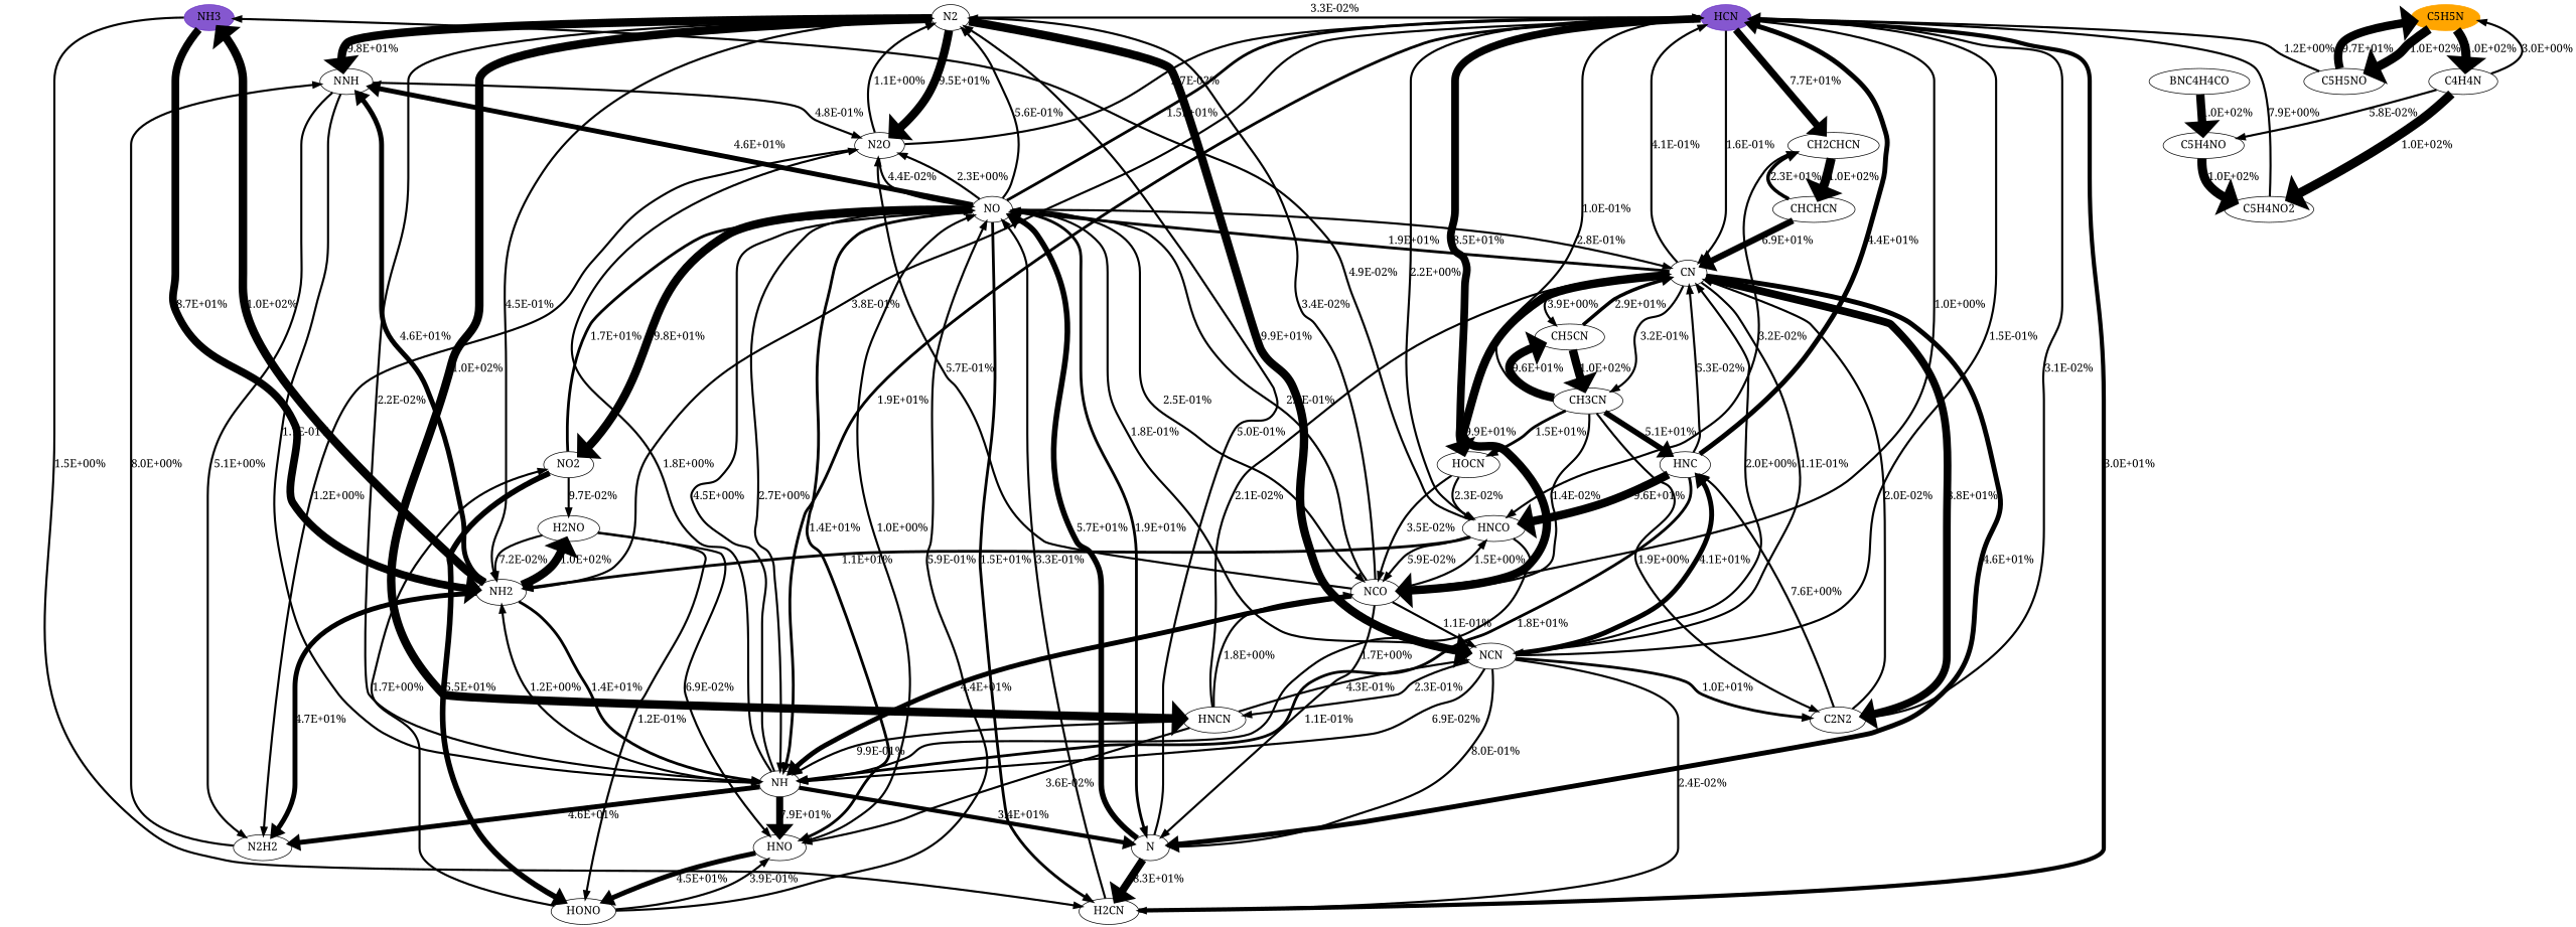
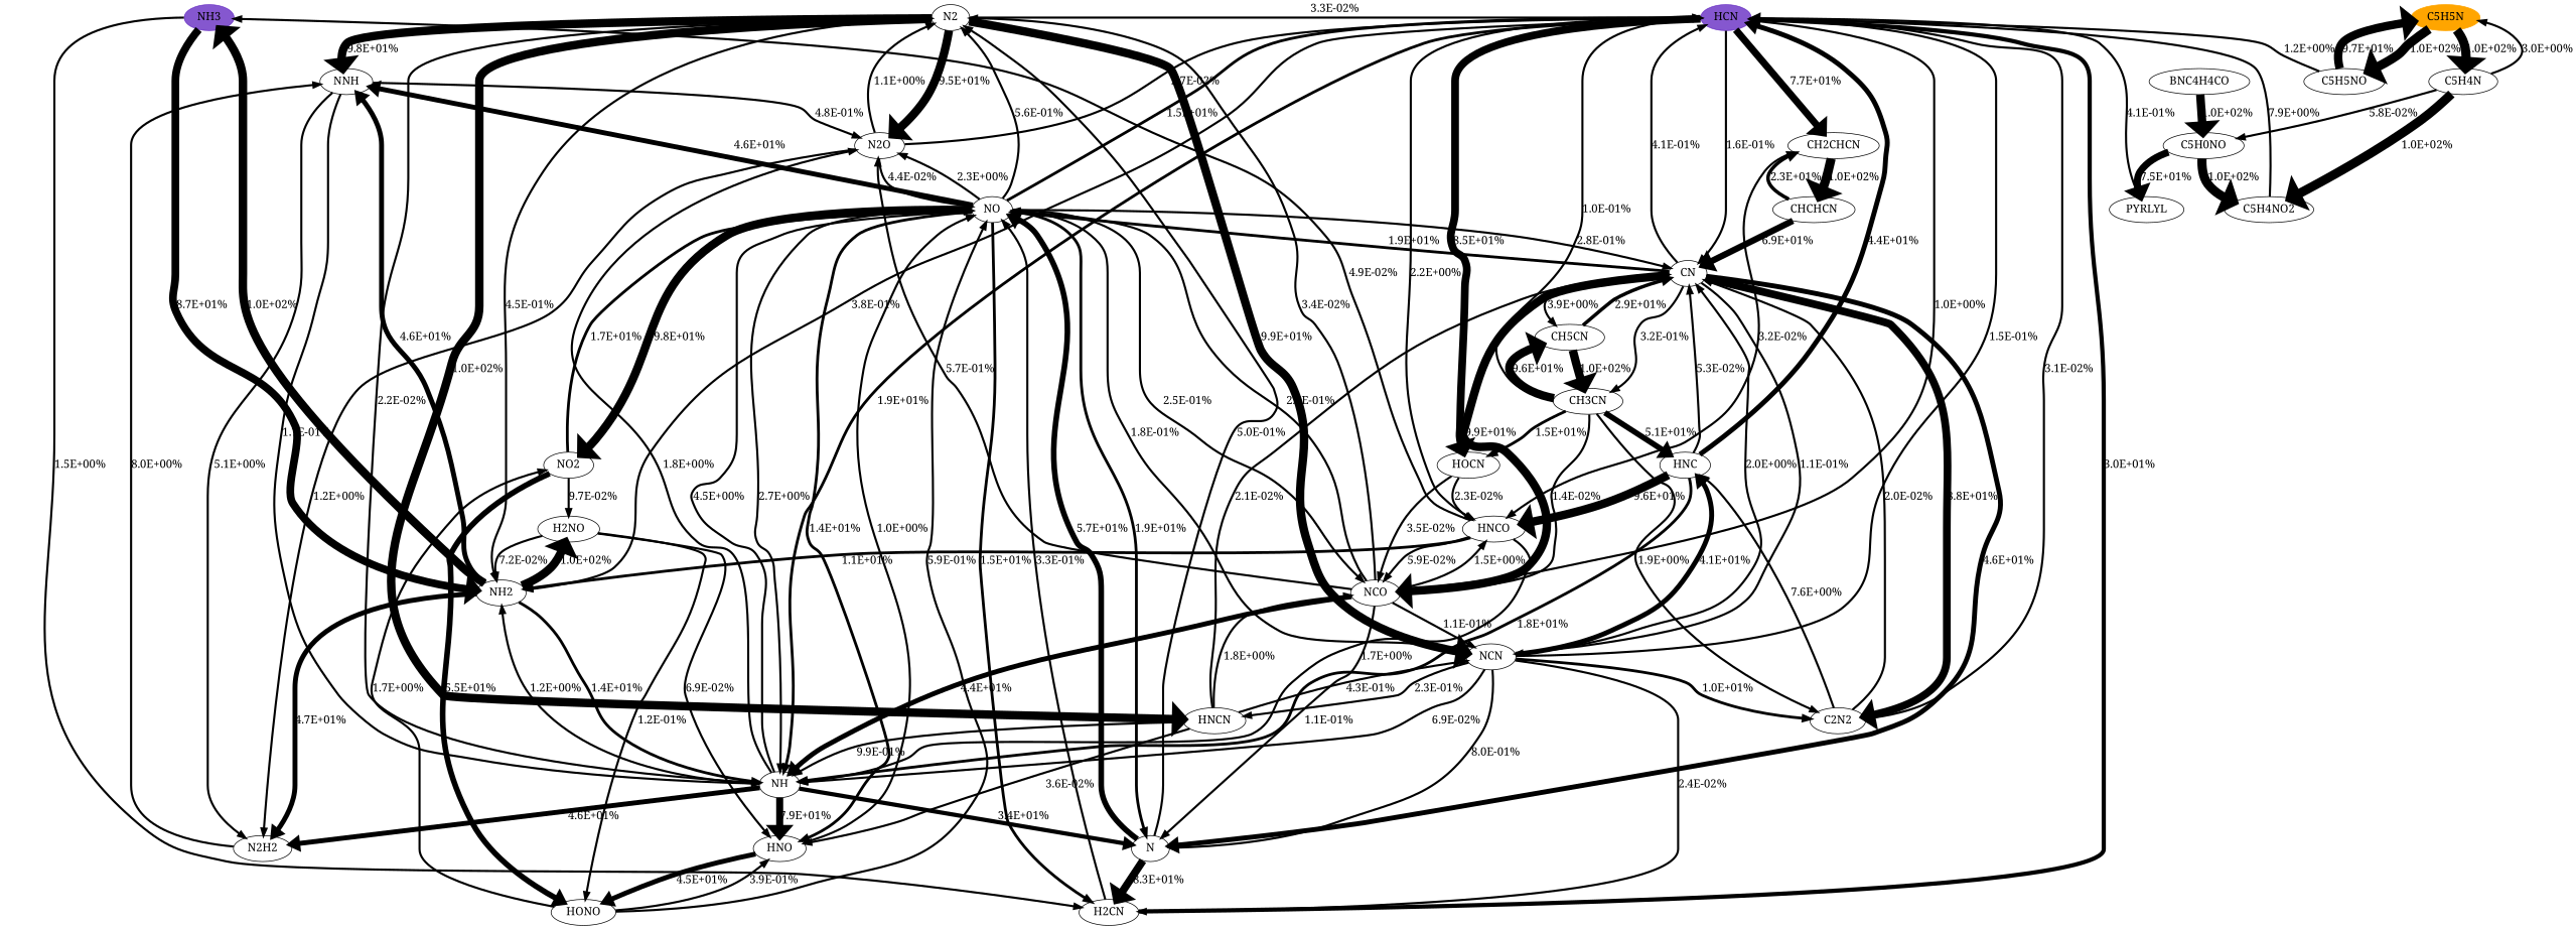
  digraph {
    b="0,0,1558,558"
    rankdir=TB
    splines=True
    node [fontname=serif fontsize=16]
    edge [fontcolor=black fontname=serif fontsize=16 penwidth=3]
    N2
    HCN [color="#500dbab1" fillcolor="#500dbab1" style=filled]
    NH3 [color="#500dbab1" fillcolor="#500dbab1" style=filled]
    C5H5N [color=orange fillcolor=orange style=filled]
    NNH
    N2O
    NH2
    NCN
    HNCN
    NH
    CN
    NCO
    HNCO
    CH2CHCN
    HOCN
    H2CN
-   C5H4N [label=C4H4N]
+   C5H4N
    C5H5NO
    NO
    HNO
    N
    NO2
    N2H2
    HONO
    H2NO
    C2N2
    CH3CN
    n28 [label=CH5CN]
    HNC
    CHCHCN
-   C5H4NO
+   C5H4NO [label=C5H0NO]
    C5H4NO2
+   PYRLYL
    BNC4H4CO
    subgraph sub_1 {
      rank=source
      N2
      HCN
      NH3
      C5H5N
    }
    N2 -> HCN [label="3.3E-02%"]
    N2 -> NNH [label="9.8E+01%" penwidth=12]
    N2 -> N2O [label="9.5E+01%" penwidth=12]
    N2 -> NH2 [label="4.5E-01%"]
    N2 -> NCN [label="9.9E+01%" penwidth=12]
    N2 -> HNCN [label="1.0E+02%" penwidth=12]
    HCN -> NH2 [label="3.8E-01%"]
    HCN -> NH [label="1.9E+01%" penwidth=4]
    HCN -> CN [label="1.6E-01%"]
    HCN -> NCO [label="1.0E+00%"]
    HCN -> HNCO [label="2.2E+00%"]
    HCN -> CH2CHCN [label="7.7E+01%" penwidth=10]
    HCN -> HOCN [label="8.5E+01%" penwidth=11]
    NH3 -> NH2 [label="8.7E+01%" penwidth=11]
    NH3 -> H2CN [label="1.5E+00%"]
    C5H5N -> C5H4N [label="1.0E+02%" penwidth=13]
    C5H5N -> C5H5NO [label="1.0E+02%" penwidth=13]
    NNH -> N2O [label="4.8E-01%"]
    NNH -> NH [label="1.7E-01%"]
    NNH -> N2H2 [label="5.1E+00%"]
    N2O -> N2 [label="1.1E+00%"]
    N2O -> HCN [label="2.7E-02%"]
    N2O -> NO [label="4.4E-02%"]
    N2O -> N2H2 [label="1.2E+00%"]
    NH2 -> NH3 [label="1.0E+02%" penwidth=12]
    NH2 -> NNH [label="4.6E+01%" penwidth=7]
    NH2 -> NH [label="1.4E+01%" penwidth=4]
    NH2 -> N2H2 [label="4.7E+01%" penwidth=7]
    NH2 -> H2NO [label="1.0E+02%" penwidth=12]
    NCN -> HCN [label="1.5E-01%"]
    NCN -> HNCN [label="2.3E-01%"]
    NCN -> NH [label="6.9E-02%"]
    NCN -> CN [label="2.0E+00%"]
    NCN -> H2CN [label="2.4E-02%"]
    NCN -> NO [label="1.8E-01%"]
    NCN -> N [label="8.0E-01%"]
    NCN -> C2N2 [label="1.0E+01%" penwidth=4]
    NCN -> HNC [label="4.1E+01%" penwidth=7]
    HNCN -> NCN [label="4.3E-01%"]
    HNCN -> NH [label="9.9E-01%"]
    HNCN -> CN [label="2.1E-02%"]
    HNCN -> NCO [label="1.8E+00%"]
    HNCN -> HNO [label="3.6E-02%"]
    NH -> N2 [label="2.2E-02%"]
    NH -> N2O [label="1.8E+00%"]
    NH -> NH2 [label="1.2E+00%"]
    NH -> NO [label="4.5E+00%"]
    NH -> HNO [label="7.9E+01%" penwidth=10]
    NH -> N [label="3.4E+01%" penwidth=6]
    NH -> N2H2 [label="4.6E+01%" penwidth=7]
    CN -> HCN [label="4.1E-01%"]
    CN -> NCN [label="1.1E-01%"]
    CN -> NCO [label="9.9E+01%" penwidth=12]
    CN -> NO [label="1.9E+01%" penwidth=4]
    CN -> N [label="4.6E+01%" penwidth=7]
    CN -> C2N2 [label="8.8E+01%" penwidth=11]
    CN -> CH3CN [label="3.2E-01%"]
    CN -> n28 [label="3.9E+00%"]
    NCO -> N2 [label="3.4E-02%"]
    NCO -> N2O [label="5.7E-01%"]
    NCO -> NCN [label="1.1E-01%"]
    NCO -> NH [label="4.4E+01%" penwidth=7]
    NCO -> HNCO [label="1.5E+00%"]
    NCO -> NO [label="2.6E-01%"]
    NCO -> N [label="1.1E-01%"]
    HNCO -> NH3 [label="4.9E-02%"]
    HNCO -> NH2 [label="1.1E+01%" penwidth=4]
    HNCO -> NH [label="1.7E+00%"]
    HNCO -> NCO [label="5.9E-02%"]
    CH2CHCN -> HNCO [label="3.2E-02%"]
    CH2CHCN -> CHCHCN [label="1.0E+02%" penwidth=13]
    HOCN -> NCO [label="3.5E-02%"]
    HOCN -> HNCO [label="2.3E-02%"]
    H2CN -> HCN [label="3.0E+01%" penwidth=6]
    H2CN -> NO [label="3.3E-01%"]
    C5H4N -> C5H5N [label="3.0E+00%"]
    C5H4N -> C5H4NO [label="5.8E-02%"]
    C5H4N -> C5H4NO2 [label="1.0E+02%" penwidth=13]
    C5H5NO -> HCN [label="1.2E+00%"]
    C5H5NO -> C5H5N [label="9.7E+01%" penwidth=12]
    NO -> N2 [label="5.6E-01%"]
    NO -> HCN [label="1.5E+01%" penwidth=4]
    NO -> NNH [label="4.6E+01%" penwidth=7]
    NO -> N2O [label="2.3E+00%"]
    NO -> NH [label="2.7E+00%"]
    NO -> CN [label="2.8E-01%"]
    NO -> NCO [label="2.5E-01%"]
    NO -> H2CN [label="1.5E+01%" penwidth=4]
    NO -> HNO [label="1.4E+01%" penwidth=4]
    NO -> N [label="1.9E+01%" penwidth=4]
    NO -> NO2 [label="9.8E+01%" penwidth=12]
    HNO -> NO [label="1.0E+00%"]
    HNO -> HONO [label="4.5E+01%" penwidth=7]
    N -> N2 [label="5.0E-01%"]
    N -> H2CN [label="8.3E+01%" penwidth=11]
    N -> NO [label="5.7E+01%" penwidth=8]
    NO2 -> NO [label="1.7E+01%" penwidth=4]
    NO2 -> HONO [label="5.5E+01%" penwidth=8]
    NO2 -> H2NO [label="9.7E-02%"]
    N2H2 -> NNH [label="8.0E+00%"]
    HONO -> NO [label="5.9E-01%"]
    HONO -> HNO [label="3.9E-01%"]
    HONO -> NO2 [label="1.7E+00%"]
    H2NO -> NH2 [label="7.2E-02%"]
    H2NO -> HNO [label="6.9E-02%"]
    H2NO -> HONO [label="1.2E-01%"]
    C2N2 -> HCN [label="3.1E-02%"]
    C2N2 -> CN [label="2.0E-02%"]
    C2N2 -> HNC [label="7.6E+00%"]
    CH3CN -> HCN [label="1.0E-01%"]
    CH3CN -> NCO [label="1.4E-02%"]
    CH3CN -> HOCN [label="1.5E+01%" penwidth=4]
    CH3CN -> C2N2 [label="1.9E+00%"]
    CH3CN -> n28 [label="9.6E+01%" penwidth=12]
    CH3CN -> HNC [label="5.1E+01%" penwidth=8]
    n28 -> CN [label="2.9E+01%" penwidth=5]
    n28 -> CH3CN [label="1.0E+02%" penwidth=12]
    HNC -> HCN [label="4.4E+01%" penwidth=7]
    HNC -> NH [label="1.8E+01%" penwidth=4]
    HNC -> CN [label="5.3E-02%"]
    HNC -> HNCO [label="9.6E+01%" penwidth=12]
    CHCHCN -> CN [label="6.9E+01%" penwidth=9]
    CHCHCN -> CH2CHCN [label="2.3E+01%" penwidth=5]
    C5H4NO -> C5H4NO2 [label="1.0E+02%" penwidth=13]
+   C5H4NO -> PYRLYL [label="7.5E+01%" penwidth=10]
    C5H4NO2 -> HCN [label="7.9E+00%"]
+   PYRLYL -> HCN [label="4.1E-01%"]
    BNC4H4CO -> C5H4NO [label="1.0E+02%" penwidth=12]
  }
